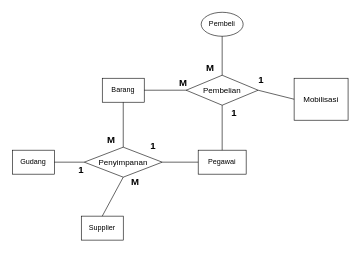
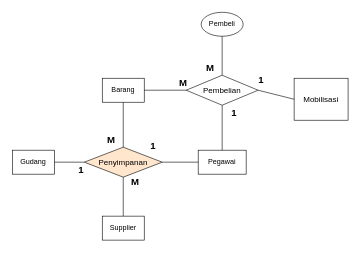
  <mxCell id="0" />
  <mxCell id="1" parent="0" />
  <mxCell id="2" value="Barang" style="rounded=0;whiteSpace=wrap;html=1;" parent="1" vertex="1"><mxGeometry x="170" y="130" width="70" height="40" as="geometry" /></mxCell>
  <mxCell id="3" value="Pegawai" style="rounded=0;whiteSpace=wrap;html=1;" parent="1" vertex="1"><mxGeometry x="330" y="250" width="80" height="40" as="geometry" /></mxCell>
  <mxCell id="4" value="Pembeli" style="ellipse;whiteSpace=wrap;html=1;" parent="1" vertex="1"><mxGeometry x="335" y="20" width="70" height="40" as="geometry" /></mxCell>
  <mxCell id="5" value="Gudang" style="rounded=0;whiteSpace=wrap;html=1;" parent="1" vertex="1"><mxGeometry x="20" y="250" width="70" height="40" as="geometry" /></mxCell>
- <mxCell id="6" value="Supplier" style="rounded=0;whiteSpace=wrap;html=1;" parent="1" vertex="1"><mxGeometry x="135" y="360" width="70" height="40" as="geometry" /></mxCell>
+ <mxCell id="6" value="Supplier" style="rounded=0;whiteSpace=wrap;html=1;" parent="1" vertex="1"><mxGeometry x="170" y="360" width="70" height="40" as="geometry" /></mxCell>
  <mxCell id="7" value="&#10;&#10;&lt;span style=&quot;font-size: 10pt ; font-family: &amp;quot;arial&amp;quot; ; font-style: normal&quot;&gt;Mobilisasi&lt;/span&gt;&#10;&#10;" style="rounded=0;whiteSpace=wrap;html=1;" parent="1" vertex="1"><mxGeometry x="490" y="130" width="90" height="70" as="geometry" /></mxCell>
  <mxCell id="8" value="&#10;&#10;&lt;span style=&quot;font-size: 10pt ; font-family: &amp;quot;arial&amp;quot; ; font-style: normal&quot;&gt;Pembelian&lt;/span&gt;&#10;&#10;" style="rhombus;whiteSpace=wrap;html=1;" parent="1" vertex="1"><mxGeometry x="310" y="125" width="120" height="50" as="geometry" /></mxCell>
- <mxCell id="9" value="&#10;&#10;&lt;span style=&quot;font-size: 10pt ; font-family: &amp;quot;arial&amp;quot; ; font-style: normal&quot;&gt;Penyimpanan&lt;/span&gt;&#10;&#10;" style="rhombus;whiteSpace=wrap;html=1;" parent="1" vertex="1"><mxGeometry x="140" y="245" width="130" height="50" as="geometry" /></mxCell>
+ <mxCell id="9" value="&#10;&#10;&lt;span style=&quot;font-size: 10pt ; font-family: &amp;quot;arial&amp;quot; ; font-style: normal&quot;&gt;Penyimpanan&lt;/span&gt;&#10;&#10;" style="rhombus;whiteSpace=wrap;html=1;fillColor=#ffe6cc;" parent="1" vertex="1"><mxGeometry x="140" y="245" width="130" height="50" as="geometry" /></mxCell>
  <mxCell id="10" value="" style="endArrow=none;html=1;entryX=0.5;entryY=1;entryDx=0;entryDy=0;" parent="1" source="3" target="8" edge="1"><mxGeometry width="50" height="50" relative="1" as="geometry"><mxPoint x="320" y="260" as="sourcePoint" /><mxPoint x="370" y="210" as="targetPoint" /></mxGeometry></mxCell>
  <mxCell id="11" value="" style="endArrow=none;html=1;entryX=1;entryY=0.5;entryDx=0;entryDy=0;exitX=0;exitY=0.5;exitDx=0;exitDy=0;" parent="1" source="7" target="8" edge="1"><mxGeometry width="50" height="50" relative="1" as="geometry"><mxPoint x="380" y="260" as="sourcePoint" /><mxPoint x="380" y="185" as="targetPoint" /></mxGeometry></mxCell>
  <mxCell id="12" value="" style="endArrow=none;html=1;entryX=0.5;entryY=1;entryDx=0;entryDy=0;" parent="1" source="8" target="4" edge="1"><mxGeometry width="50" height="50" relative="1" as="geometry"><mxPoint x="500" y="160" as="sourcePoint" /><mxPoint x="440" y="160" as="targetPoint" /></mxGeometry></mxCell>
  <mxCell id="13" value="" style="endArrow=none;html=1;exitX=1;exitY=0.5;exitDx=0;exitDy=0;entryX=0.004;entryY=0.499;entryDx=0;entryDy=0;entryPerimeter=0;" parent="1" source="2" target="8" edge="1"><mxGeometry width="50" height="50" relative="1" as="geometry"><mxPoint x="380" y="135" as="sourcePoint" /><mxPoint x="300" y="170" as="targetPoint" /></mxGeometry></mxCell>
  <mxCell id="14" value="" style="endArrow=none;html=1;exitX=0.5;exitY=0;exitDx=0;exitDy=0;entryX=0.5;entryY=1;entryDx=0;entryDy=0;" parent="1" source="9" target="2" edge="1"><mxGeometry width="50" height="50" relative="1" as="geometry"><mxPoint x="250" y="160" as="sourcePoint" /><mxPoint x="320.48" y="159.95" as="targetPoint" /></mxGeometry></mxCell>
  <mxCell id="15" value="" style="endArrow=none;html=1;exitX=1;exitY=0.5;exitDx=0;exitDy=0;entryX=0;entryY=0.5;entryDx=0;entryDy=0;" parent="1" source="9" target="3" edge="1"><mxGeometry width="50" height="50" relative="1" as="geometry"><mxPoint x="215" y="255" as="sourcePoint" /><mxPoint x="215" y="180" as="targetPoint" /></mxGeometry></mxCell>
  <mxCell id="16" value="" style="endArrow=none;html=1;exitX=0.5;exitY=1;exitDx=0;exitDy=0;entryX=0.5;entryY=0;entryDx=0;entryDy=0;" parent="1" source="9" target="6" edge="1"><mxGeometry width="50" height="50" relative="1" as="geometry"><mxPoint x="280" y="280" as="sourcePoint" /><mxPoint x="340" y="280" as="targetPoint" /></mxGeometry></mxCell>
  <mxCell id="17" value="" style="endArrow=none;html=1;exitX=1;exitY=0.5;exitDx=0;exitDy=0;entryX=0;entryY=0.5;entryDx=0;entryDy=0;" parent="1" source="5" target="9" edge="1"><mxGeometry width="50" height="50" relative="1" as="geometry"><mxPoint x="215" y="305" as="sourcePoint" /><mxPoint x="215" y="370" as="targetPoint" /></mxGeometry></mxCell>
  <mxCell id="18" value="&lt;b style=&quot;font-size: 16px;&quot;&gt;M&lt;/b&gt;" style="text;html=1;strokeColor=none;fillColor=none;align=center;verticalAlign=middle;whiteSpace=wrap;rounded=0;fontSize=16;" vertex="1" parent="1"><mxGeometry x="335" y="100" width="30" height="25" as="geometry" /></mxCell>
  <mxCell id="19" value="&lt;b style=&quot;font-size: 16px;&quot;&gt;M&lt;/b&gt;" style="text;html=1;strokeColor=none;fillColor=none;align=center;verticalAlign=middle;whiteSpace=wrap;rounded=0;fontSize=16;" vertex="1" parent="1"><mxGeometry x="290" y="125" width="30" height="25" as="geometry" /></mxCell>
  <mxCell id="20" value="&lt;b style=&quot;font-size: 16px&quot;&gt;1&lt;/b&gt;" style="text;html=1;strokeColor=none;fillColor=none;align=center;verticalAlign=middle;whiteSpace=wrap;rounded=0;fontSize=16;" vertex="1" parent="1"><mxGeometry x="420" y="120" width="30" height="25" as="geometry" /></mxCell>
  <mxCell id="21" value="&lt;b style=&quot;font-size: 16px&quot;&gt;1&lt;/b&gt;" style="text;html=1;strokeColor=none;fillColor=none;align=center;verticalAlign=middle;whiteSpace=wrap;rounded=0;fontSize=16;" vertex="1" parent="1"><mxGeometry x="375" y="175" width="30" height="25" as="geometry" /></mxCell>
  <mxCell id="22" value="&lt;b style=&quot;font-size: 16px&quot;&gt;1&lt;/b&gt;" style="text;html=1;strokeColor=none;fillColor=none;align=center;verticalAlign=middle;whiteSpace=wrap;rounded=0;fontSize=16;" vertex="1" parent="1"><mxGeometry x="120" y="270" width="30" height="25" as="geometry" /></mxCell>
  <mxCell id="23" value="&lt;b style=&quot;font-size: 16px;&quot;&gt;M&lt;/b&gt;" style="text;html=1;strokeColor=none;fillColor=none;align=center;verticalAlign=middle;whiteSpace=wrap;rounded=0;fontSize=16;" vertex="1" parent="1"><mxGeometry x="170" y="220" width="30" height="25" as="geometry" /></mxCell>
  <mxCell id="24" value="&lt;b style=&quot;font-size: 16px;&quot;&gt;M&lt;/b&gt;" style="text;html=1;strokeColor=none;fillColor=none;align=center;verticalAlign=middle;whiteSpace=wrap;rounded=0;fontSize=16;" vertex="1" parent="1"><mxGeometry x="210" y="290" width="30" height="25" as="geometry" /></mxCell>
  <mxCell id="25" value="&lt;b style=&quot;font-size: 16px&quot;&gt;1&lt;/b&gt;" style="text;html=1;strokeColor=none;fillColor=none;align=center;verticalAlign=middle;whiteSpace=wrap;rounded=0;fontSize=16;" vertex="1" parent="1"><mxGeometry x="240" y="230" width="30" height="25" as="geometry" /></mxCell>
